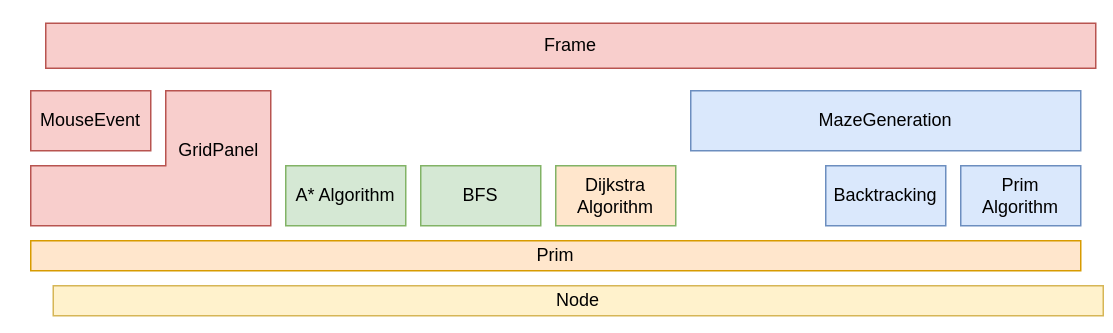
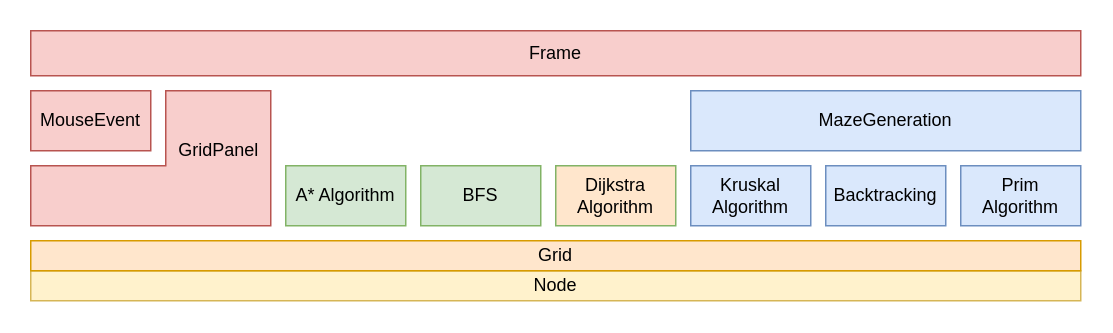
  <mxCell id="0" />
  <mxCell id="1" parent="0" />
- <mxCell id="2" value="Node" style="rounded=0;whiteSpace=wrap;html=1;fillColor=#fff2cc;strokeColor=#d6b656;" vertex="1" parent="1"><mxGeometry x="35" y="190" width="700" height="20" as="geometry" /></mxCell>
- <mxCell id="3" value="Prim" style="rounded=0;whiteSpace=wrap;html=1;fillColor=#ffe6cc;strokeColor=#d79b00;" vertex="1" parent="1"><mxGeometry x="20" y="160" width="700" height="20" as="geometry" /></mxCell>
- <mxCell id="4" value="Frame" style="rounded=0;whiteSpace=wrap;html=1;fillColor=#f8cecc;strokeColor=#b85450;" vertex="1" parent="1"><mxGeometry x="30" y="15" width="700" height="30" as="geometry" /></mxCell>
+ <mxCell id="2" value="Node" style="rounded=0;whiteSpace=wrap;html=1;fillColor=#fff2cc;strokeColor=#d6b656;" vertex="1" parent="1"><mxGeometry x="20" y="180" width="700" height="20" as="geometry" /></mxCell>
+ <mxCell id="3" value="Grid" style="rounded=0;whiteSpace=wrap;html=1;fillColor=#ffe6cc;strokeColor=#d79b00;" vertex="1" parent="1"><mxGeometry x="20" y="160" width="700" height="20" as="geometry" /></mxCell>
+ <mxCell id="4" value="Frame" style="rounded=0;whiteSpace=wrap;html=1;fillColor=#f8cecc;strokeColor=#b85450;" vertex="1" parent="1"><mxGeometry x="20" y="20" width="700" height="30" as="geometry" /></mxCell>
  <mxCell id="5" value="A* Algorithm" style="rounded=0;whiteSpace=wrap;html=1;fillColor=#d5e8d4;strokeColor=#82b366;" vertex="1" parent="1"><mxGeometry x="190" y="110" width="80" height="40" as="geometry" /></mxCell>
  <mxCell id="6" value="BFS" style="rounded=0;whiteSpace=wrap;html=1;fillColor=#d5e8d4;strokeColor=#82b366;" vertex="1" parent="1"><mxGeometry x="280" y="110" width="80" height="40" as="geometry" /></mxCell>
  <mxCell id="7" value="Dijkstra Algorithm" style="rounded=0;whiteSpace=wrap;html=1;fillColor=#ffe6cc;strokeColor=#82b366;" vertex="1" parent="1"><mxGeometry x="370" y="110" width="80" height="40" as="geometry" /></mxCell>
  <mxCell id="8" value="MazeGeneration" style="rounded=0;whiteSpace=wrap;html=1;fillColor=#dae8fc;strokeColor=#6c8ebf;" vertex="1" parent="1"><mxGeometry x="460" y="60" width="260" height="40" as="geometry" /></mxCell>
+ <mxCell id="9" value="Kruskal Algorithm" style="rounded=0;whiteSpace=wrap;html=1;fillColor=#dae8fc;strokeColor=#6c8ebf;" vertex="1" parent="1"><mxGeometry x="460" y="110" width="80" height="40" as="geometry" /></mxCell>
  <mxCell id="10" value="Backtracking" style="rounded=0;whiteSpace=wrap;html=1;fillColor=#dae8fc;strokeColor=#6c8ebf;" vertex="1" parent="1"><mxGeometry x="550" y="110" width="80" height="40" as="geometry" /></mxCell>
  <mxCell id="11" value="Prim Algorithm" style="rounded=0;whiteSpace=wrap;html=1;fillColor=#dae8fc;strokeColor=#6c8ebf;" vertex="1" parent="1"><mxGeometry x="640" y="110" width="80" height="40" as="geometry" /></mxCell>
  <mxCell id="12" value="MouseEvent" style="rounded=0;whiteSpace=wrap;html=1;fillColor=#f8cecc;strokeColor=#b85450;" vertex="1" parent="1"><mxGeometry x="20" y="60" width="80" height="40" as="geometry" /></mxCell>
  <mxCell id="13" value="" style="shape=corner;whiteSpace=wrap;html=1;dx=70;dy=40;fillColor=#f8cecc;strokeColor=#b85450;rotation=-180;" vertex="1" parent="1"><mxGeometry x="20" y="60" width="160" height="90" as="geometry" /></mxCell>
  <mxCell id="14" value="GridPanel" style="text;html=1;align=center;verticalAlign=middle;resizable=0;points=[];autosize=1;strokeColor=none;" vertex="1" parent="1"><mxGeometry x="110" y="90" width="70" height="20" as="geometry" /></mxCell>
